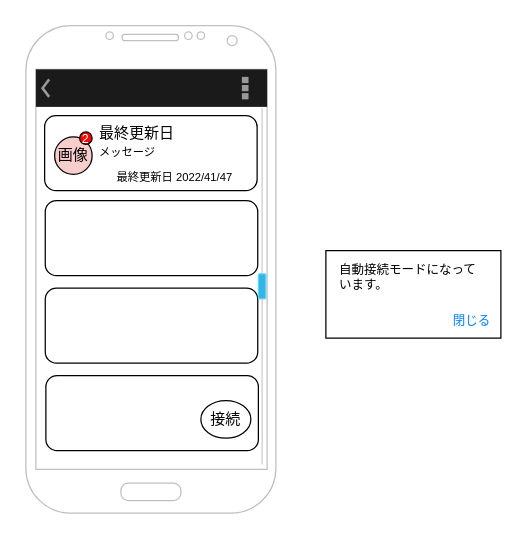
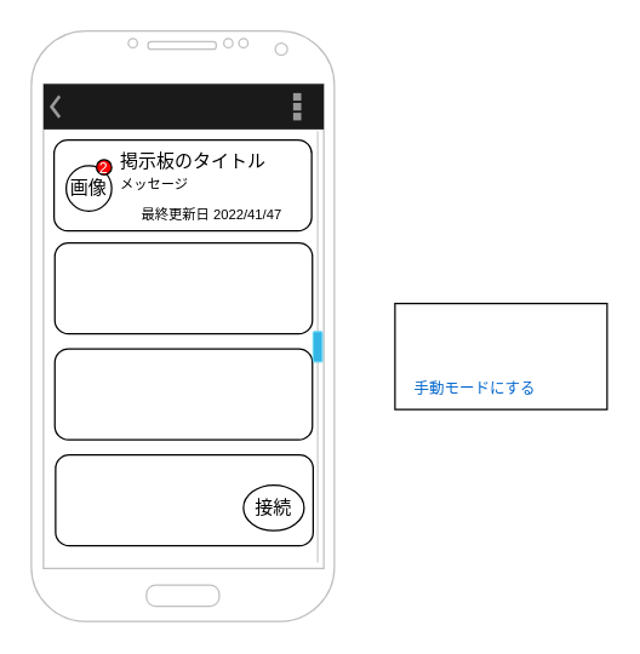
  <mxCell id="0" />
  <mxCell id="1" parent="0" />
  <mxCell id="2" value="" style="verticalLabelPosition=bottom;verticalAlign=top;html=1;shadow=0;dashed=0;strokeWidth=1;shape=mxgraph.android.phone2;strokeColor=#c0c0c0;" vertex="1" parent="1"><mxGeometry x="20" y="20" width="200" height="390" as="geometry" /></mxCell>
  <mxCell id="3" value="" style="strokeWidth=1;html=1;shadow=0;dashed=0;shape=mxgraph.android.action_bar;fillColor=#1A1A1A;strokeColor=#c0c0c0;strokeWidth=2;fontColor=#FFFFFF;" vertex="1" parent="1"><mxGeometry x="28" y="55" width="185" height="30" as="geometry" /></mxCell>
  <mxCell id="4" value="" style="rounded=1;whiteSpace=wrap;html=1;" vertex="1" parent="1"><mxGeometry x="35" y="92" width="170" height="60" as="geometry" /></mxCell>
  <mxCell id="5" value="" style="rounded=1;whiteSpace=wrap;html=1;" vertex="1" parent="1"><mxGeometry x="35.5" y="160" width="170" height="60" as="geometry" /></mxCell>
  <mxCell id="6" value="" style="rounded=1;whiteSpace=wrap;html=1;" vertex="1" parent="1"><mxGeometry x="35.5" y="230" width="170" height="60" as="geometry" /></mxCell>
  <mxCell id="7" value="" style="rounded=1;whiteSpace=wrap;html=1;" vertex="1" parent="1"><mxGeometry x="36" y="300" width="170" height="60" as="geometry" /></mxCell>
  <mxCell id="8" value="接続" style="ellipse;whiteSpace=wrap;html=1;aspect=fixed;" vertex="1" parent="1"><mxGeometry x="160" y="320" width="40" height="30" as="geometry" /></mxCell>
  <mxCell id="9" value="" style="verticalLabelPosition=bottom;verticalAlign=top;html=1;shadow=0;dashed=0;strokeWidth=1;shape=mxgraph.android.quickscroll3;dy=0.5;fillColor=#33b5e5;strokeColor=#66D5F5;" vertex="1" parent="1"><mxGeometry x="206" y="86" width="6" height="285" as="geometry" /></mxCell>
- <mxCell id="10" value="&lt;font style=&quot;font-size: 12px;&quot;&gt;最終更新日&lt;/font&gt;" style="text;html=1;strokeColor=none;fillColor=none;align=left;verticalAlign=middle;whiteSpace=wrap;rounded=0;fontSize=10;" vertex="1" parent="1"><mxGeometry x="77" y="101" width="110" height="10" as="geometry" /></mxCell>
+ <mxCell id="10" value="&lt;font style=&quot;font-size: 12px;&quot;&gt;掲示板のタイトル&lt;/font&gt;" style="text;html=1;strokeColor=none;fillColor=none;align=left;verticalAlign=middle;whiteSpace=wrap;rounded=0;fontSize=10;" vertex="1" parent="1"><mxGeometry x="77" y="101" width="110" height="10" as="geometry" /></mxCell>
  <mxCell id="11" value="&lt;font style=&quot;font-size: 9px;&quot;&gt;メッセージ&lt;/font&gt;" style="text;html=1;strokeColor=none;fillColor=none;align=left;verticalAlign=middle;whiteSpace=wrap;rounded=0;fontSize=8;" vertex="1" parent="1"><mxGeometry x="77" y="109.5" width="110" height="25" as="geometry" /></mxCell>
  <mxCell id="12" value="&lt;font style=&quot;font-size: 9px;&quot;&gt;最終更新日 2022/41/47&lt;/font&gt;" style="text;html=1;strokeColor=none;fillColor=none;align=left;verticalAlign=middle;whiteSpace=wrap;rounded=0;fontSize=8;" vertex="1" parent="1"><mxGeometry x="91" y="137" width="110" height="10" as="geometry" /></mxCell>
- <mxCell id="13" value="画像" style="ellipse;whiteSpace=wrap;html=1;aspect=fixed;fillColor=#f8cecc;" vertex="1" parent="1"><mxGeometry x="43" y="109" width="30" height="30" as="geometry" /></mxCell>
+ <mxCell id="13" value="画像" style="ellipse;whiteSpace=wrap;html=1;aspect=fixed;" vertex="1" parent="1"><mxGeometry x="43" y="109" width="30" height="30" as="geometry" /></mxCell>
  <mxCell id="14" value="&lt;font style=&quot;font-size: 10px;&quot;&gt;2&lt;/font&gt;" style="ellipse;whiteSpace=wrap;html=1;aspect=fixed;fontSize=12;strokeColor=#000000;fillColor=#FF0000;fontColor=#FFFFFF;" vertex="1" parent="1"><mxGeometry x="63" y="105" width="10" height="10" as="geometry" /></mxCell>
  <mxCell id="15" value="" style="rounded=0;whiteSpace=wrap;html=1;strokeColor=#000000;fontSize=10;fontColor=#FFFFFF;fillColor=#FFFFFF;" vertex="1" parent="1"><mxGeometry x="260" y="200" width="140" height="70" as="geometry" /></mxCell>
- <mxCell id="17" value="自動接続モードになっています。" style="text;html=1;strokeColor=none;fillColor=none;align=left;verticalAlign=middle;whiteSpace=wrap;rounded=0;fontSize=10;fontColor=#000000;" vertex="1" parent="1"><mxGeometry x="269" y="206" width="120" height="30" as="geometry" /></mxCell>
- <mxCell id="18" value="閉じる" style="text;html=1;strokeColor=none;fillColor=none;align=center;verticalAlign=middle;whiteSpace=wrap;rounded=0;fontSize=10;fontColor=#007FFF;" vertex="1" parent="1"><mxGeometry x="360" y="250" width="34" height="12" as="geometry" /></mxCell>
+ <mxCell id="16" value="&lt;span style=&quot;text-align: left;&quot;&gt;手動モードにする&lt;/span&gt;" style="text;html=1;strokeColor=none;fillColor=none;align=center;verticalAlign=middle;whiteSpace=wrap;rounded=0;fontSize=10;fontColor=#0066CC;" vertex="1" parent="1"><mxGeometry x="268" y="250" width="90" height="12" as="geometry" /></mxCell>
